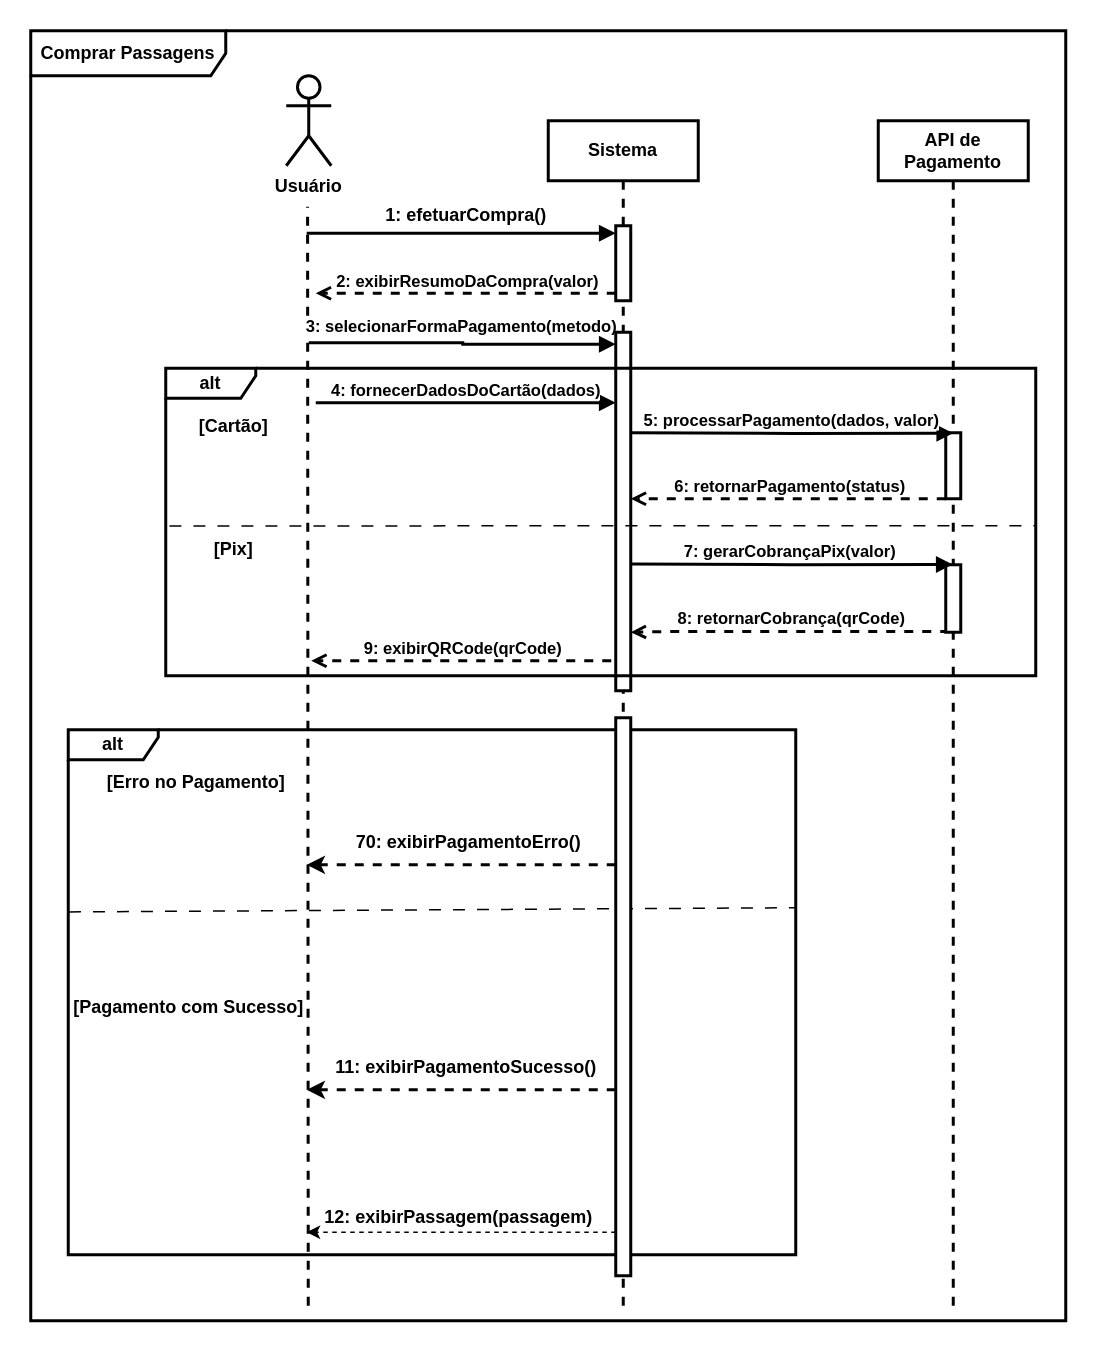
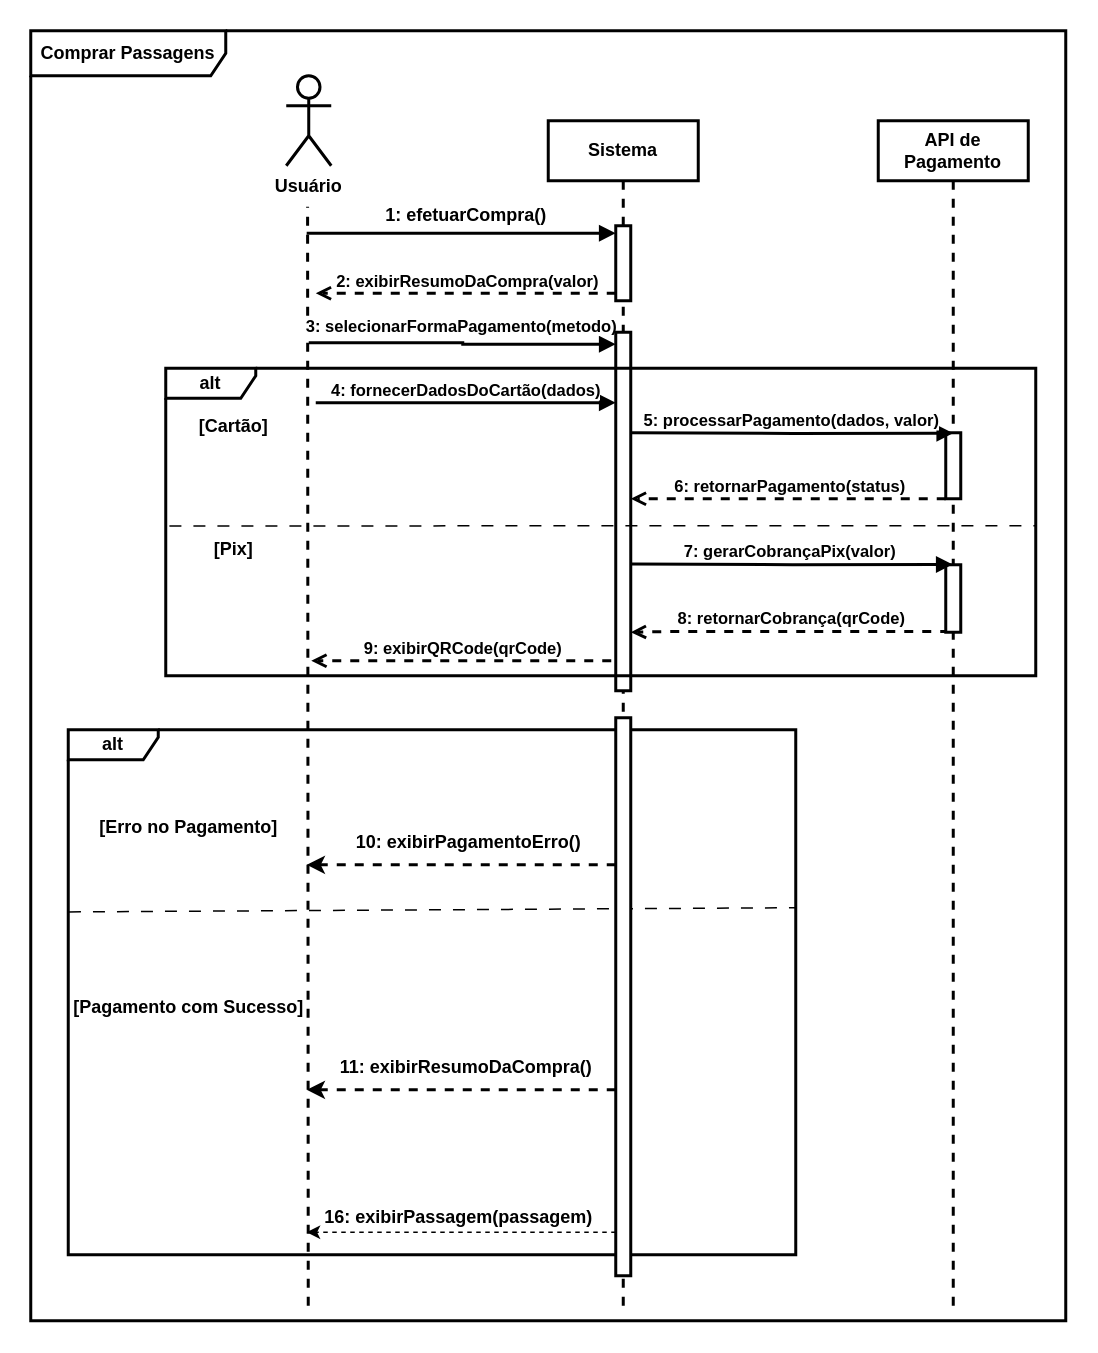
  <mxCell id="0" />
  <mxCell id="1" parent="0" />
  <mxCell id="2" value="API de Pagamento" style="shape=umlLifeline;perimeter=lifelinePerimeter;whiteSpace=wrap;html=1;container=1;dropTarget=0;collapsible=0;recursiveResize=0;outlineConnect=0;portConstraint=eastwest;newEdgeStyle={&quot;curved&quot;:0,&quot;rounded&quot;:0};fontStyle=1;strokeWidth=2;" vertex="1" parent="1"><mxGeometry x="585" y="80" width="100" height="790" as="geometry" /></mxCell>
  <mxCell id="3" value="Sistema" style="shape=umlLifeline;perimeter=lifelinePerimeter;whiteSpace=wrap;html=1;container=1;dropTarget=0;collapsible=0;recursiveResize=0;outlineConnect=0;portConstraint=eastwest;newEdgeStyle={&quot;curved&quot;:0,&quot;rounded&quot;:0};fontStyle=1;strokeWidth=2;" vertex="1" parent="1"><mxGeometry x="365" y="80" width="100" height="790" as="geometry" /></mxCell>
  <mxCell id="4" style="edgeStyle=orthogonalEdgeStyle;rounded=0;orthogonalLoop=1;jettySize=auto;html=1;curved=0;entryX=0;entryY=0;entryDx=0;entryDy=5;entryPerimeter=0;endArrow=block;endFill=1;fontStyle=1;strokeWidth=2;" edge="1" parent="1"><mxGeometry relative="1" as="geometry"><Array as="points"><mxPoint x="265" y="155" /><mxPoint x="265" y="155" /></Array><mxPoint x="203.962" y="155" as="sourcePoint" /><mxPoint x="410" y="155" as="targetPoint" /></mxGeometry></mxCell>
  <mxCell id="5" value="1: efetuarCompra()" style="text;html=1;align=center;verticalAlign=middle;resizable=0;points=[];autosize=1;strokeColor=none;fillColor=none;fontStyle=1" vertex="1" parent="1"><mxGeometry x="250" y="128" width="120" height="30" as="geometry" /></mxCell>
  <mxCell id="6" value="&lt;span&gt;Usuário&lt;/span&gt;" style="shape=umlActor;verticalLabelPosition=bottom;verticalAlign=top;html=1;outlineConnect=0;fontStyle=1;strokeWidth=2;" vertex="1" parent="1"><mxGeometry x="190.33" y="50" width="30" height="60" as="geometry" /></mxCell>
  <mxCell id="7" value="" style="endArrow=none;dashed=1;html=1;rounded=0;fontStyle=1;strokeWidth=2;" edge="1" parent="1"><mxGeometry width="50" height="50" relative="1" as="geometry"><mxPoint x="205" y="870" as="sourcePoint" /><mxPoint x="204.56" y="137.38" as="targetPoint" /></mxGeometry></mxCell>
  <mxCell id="8" value="Comprar Passagens" style="shape=umlFrame;whiteSpace=wrap;html=1;pointerEvents=0;width=130;height=30;fontStyle=1;strokeWidth=2;" vertex="1" parent="1"><mxGeometry x="20" y="20" width="690" height="860" as="geometry" /></mxCell>
  <mxCell id="9" value="" style="html=1;points=[[0,0,0,0,5],[0,1,0,0,-5],[1,0,0,0,5],[1,1,0,0,-5]];perimeter=orthogonalPerimeter;outlineConnect=0;targetShapes=umlLifeline;portConstraint=eastwest;newEdgeStyle={&quot;curved&quot;:0,&quot;rounded&quot;:0};fontStyle=1;strokeWidth=2;" vertex="1" parent="1"><mxGeometry x="410" y="150" width="10" height="50" as="geometry" /></mxCell>
  <mxCell id="10" value="[Cartão]" style="text;html=1;align=center;verticalAlign=middle;resizable=0;points=[];autosize=1;strokeColor=none;fillColor=none;fontStyle=1" vertex="1" parent="1"><mxGeometry x="120.33" y="269" width="70" height="30" as="geometry" /></mxCell>
  <mxCell id="11" value="[Pix]" style="text;html=1;align=center;verticalAlign=middle;resizable=0;points=[];autosize=1;strokeColor=none;fillColor=none;fontStyle=1" vertex="1" parent="1"><mxGeometry x="130" y="351" width="50" height="30" as="geometry" /></mxCell>
  <mxCell id="12" style="edgeStyle=orthogonalEdgeStyle;rounded=0;orthogonalLoop=1;jettySize=auto;html=1;curved=0;endArrow=block;endFill=1;fontStyle=1;strokeWidth=2;" edge="1" parent="1"><mxGeometry relative="1" as="geometry"><Array as="points"><mxPoint x="210" y="268" /></Array><mxPoint x="210" y="268" as="sourcePoint" /><mxPoint x="410" y="268" as="targetPoint" /></mxGeometry></mxCell>
  <mxCell id="13" value="4: fornecerDadosDoCartão(dados)" style="edgeLabel;html=1;align=center;verticalAlign=middle;resizable=0;points=[];fontStyle=1" connectable="0" vertex="1" parent="12"><mxGeometry x="-0.015" relative="1" as="geometry"><mxPoint y="-9" as="offset" /></mxGeometry></mxCell>
  <mxCell id="14" style="edgeStyle=orthogonalEdgeStyle;rounded=0;orthogonalLoop=1;jettySize=auto;html=1;curved=0;dashed=1;endArrow=open;endFill=0;fontStyle=1;strokeWidth=2;" edge="1" parent="1"><mxGeometry relative="1" as="geometry"><Array as="points" /><mxPoint x="630" y="332" as="sourcePoint" /><mxPoint x="420" y="332" as="targetPoint" /></mxGeometry></mxCell>
  <mxCell id="15" value="6: retornarPagamento(status)" style="edgeLabel;html=1;align=center;verticalAlign=middle;resizable=0;points=[];fontStyle=1" connectable="0" vertex="1" parent="14"><mxGeometry x="0.055" y="-1" relative="1" as="geometry"><mxPoint x="6" y="-8" as="offset" /></mxGeometry></mxCell>
  <mxCell id="16" style="edgeStyle=orthogonalEdgeStyle;rounded=0;orthogonalLoop=1;jettySize=auto;html=1;curved=0;dashed=1;endArrow=open;endFill=0;fontStyle=1;strokeWidth=2;" edge="1" parent="1"><mxGeometry relative="1" as="geometry"><Array as="points"><mxPoint x="222.33" y="439.5" /></Array><mxPoint x="407" y="440" as="sourcePoint" /><mxPoint x="207" y="440" as="targetPoint" /></mxGeometry></mxCell>
  <mxCell id="17" value="9: exibirQRCode(qrCode)" style="edgeLabel;html=1;align=center;verticalAlign=middle;resizable=0;points=[];fontStyle=1" connectable="0" vertex="1" parent="16"><mxGeometry x="0.055" y="-1" relative="1" as="geometry"><mxPoint x="6" y="-8" as="offset" /></mxGeometry></mxCell>
  <mxCell id="18" style="edgeStyle=orthogonalEdgeStyle;rounded=0;orthogonalLoop=1;jettySize=auto;html=1;curved=0;dashed=1;endArrow=open;endFill=0;fontStyle=1;strokeWidth=2;" edge="1" parent="1"><mxGeometry relative="1" as="geometry"><Array as="points"><mxPoint x="447.66" y="420" /></Array><mxPoint x="632.33" y="420.5" as="sourcePoint" /><mxPoint x="420" y="421" as="targetPoint" /></mxGeometry></mxCell>
  <mxCell id="19" value="8: retornarCobrança(qrCode)" style="edgeLabel;html=1;align=center;verticalAlign=middle;resizable=0;points=[];fontStyle=1" connectable="0" vertex="1" parent="18"><mxGeometry x="0.055" y="-1" relative="1" as="geometry"><mxPoint x="6" y="-8" as="offset" /></mxGeometry></mxCell>
  <mxCell id="20" value="alt" style="shape=umlFrame;whiteSpace=wrap;html=1;pointerEvents=0;width=60;height=20;fontStyle=1;strokeWidth=2;" vertex="1" parent="1"><mxGeometry x="45" y="486" width="485" height="350" as="geometry" /></mxCell>
  <mxCell id="21" style="edgeStyle=orthogonalEdgeStyle;rounded=0;orthogonalLoop=1;jettySize=auto;html=1;curved=0;dashed=1;fontStyle=1;strokeWidth=2;" edge="1" parent="1"><mxGeometry relative="1" as="geometry"><mxPoint x="203.962" y="576.077" as="targetPoint" /><Array as="points"><mxPoint x="265" y="576" /><mxPoint x="265" y="576" /></Array><mxPoint x="410" y="576" as="sourcePoint" /></mxGeometry></mxCell>
- <mxCell id="22" value="&amp;nbsp;70: exibirPagamentoErro()" style="text;html=1;align=center;verticalAlign=middle;resizable=0;points=[];autosize=1;strokeColor=none;fillColor=none;fontStyle=1" vertex="1" parent="1"><mxGeometry x="225.33" y="546" width="170" height="30" as="geometry" /></mxCell>
+ <mxCell id="22" value="&amp;nbsp;10: exibirPagamentoErro()" style="text;html=1;align=center;verticalAlign=middle;resizable=0;points=[];autosize=1;strokeColor=none;fillColor=none;fontStyle=1" vertex="1" parent="1"><mxGeometry x="225.33" y="546" width="170" height="30" as="geometry" /></mxCell>
  <mxCell id="23" value="" style="html=1;points=[[0,0,0,0,5],[0,1,0,0,-5],[1,0,0,0,5],[1,1,0,0,-5]];perimeter=orthogonalPerimeter;outlineConnect=0;targetShapes=umlLifeline;portConstraint=eastwest;newEdgeStyle={&quot;curved&quot;:0,&quot;rounded&quot;:0};fontStyle=1;strokeWidth=2;" vertex="1" parent="1"><mxGeometry x="630" y="288" width="10" height="44" as="geometry" /></mxCell>
- <mxCell id="24" value="11: exibirPagamentoSucesso()" style="text;html=1;align=center;verticalAlign=middle;resizable=0;points=[];autosize=1;strokeColor=none;fillColor=none;fontStyle=1" vertex="1" parent="1"><mxGeometry x="215.003" y="696" width="190" height="30" as="geometry" /></mxCell>
+ <mxCell id="24" value="11: exibirResumoDaCompra()" style="text;html=1;align=center;verticalAlign=middle;resizable=0;points=[];autosize=1;strokeColor=none;fillColor=none;fontStyle=1" vertex="1" parent="1"><mxGeometry x="215.003" y="696" width="190" height="30" as="geometry" /></mxCell>
  <mxCell id="25" style="edgeStyle=orthogonalEdgeStyle;rounded=0;orthogonalLoop=1;jettySize=auto;html=1;curved=0;dashed=1;exitX=0;exitY=1;exitDx=0;exitDy=-5;exitPerimeter=0;fontStyle=1" edge="1" parent="1"><mxGeometry relative="1" as="geometry"><mxPoint x="203.962" y="821" as="targetPoint" /><Array as="points"><mxPoint x="255" y="821" /><mxPoint x="255" y="821" /></Array><mxPoint x="410" y="821" as="sourcePoint" /></mxGeometry></mxCell>
- <mxCell id="26" value="12: exibirPassagem(passagem)" style="text;html=1;align=center;verticalAlign=middle;resizable=0;points=[];autosize=1;strokeColor=none;fillColor=none;fontStyle=1;strokeWidth=2;" vertex="1" parent="1"><mxGeometry x="210.333" y="796" width="190" height="30" as="geometry" /></mxCell>
+ <mxCell id="26" value="16: exibirPassagem(passagem)" style="text;html=1;align=center;verticalAlign=middle;resizable=0;points=[];autosize=1;strokeColor=none;fillColor=none;fontStyle=1;strokeWidth=2;" vertex="1" parent="1"><mxGeometry x="210.333" y="796" width="190" height="30" as="geometry" /></mxCell>
  <mxCell id="27" value="" style="endArrow=none;dashed=1;html=1;rounded=0;entryX=1;entryY=0.339;entryDx=0;entryDy=0;entryPerimeter=0;exitX=0.001;exitY=0.347;exitDx=0;exitDy=0;exitPerimeter=0;dashPattern=8 8;fontStyle=1" edge="1" parent="1" source="20" target="20"><mxGeometry width="50" height="50" relative="1" as="geometry"><mxPoint x="141.81" y="607.64" as="sourcePoint" /><mxPoint x="880.33" y="606" as="targetPoint" /></mxGeometry></mxCell>
  <mxCell id="28" style="edgeStyle=orthogonalEdgeStyle;rounded=0;orthogonalLoop=1;jettySize=auto;html=1;curved=0;dashed=1;fontStyle=1;strokeWidth=2;" edge="1" parent="1"><mxGeometry relative="1" as="geometry"><Array as="points"><mxPoint x="305" y="726" /><mxPoint x="305" y="726" /></Array><mxPoint x="203.962" y="726.077" as="targetPoint" /><mxPoint x="410" y="726" as="sourcePoint" /></mxGeometry></mxCell>
  <mxCell id="29" value="[Pagamento com Sucesso]" style="text;html=1;align=center;verticalAlign=middle;resizable=0;points=[];autosize=1;strokeColor=none;fillColor=none;fontStyle=1" vertex="1" parent="1"><mxGeometry x="40" y="656" width="170" height="30" as="geometry" /></mxCell>
- <mxCell id="30" value="[Erro no Pagamento]" style="text;html=1;align=center;verticalAlign=middle;resizable=0;points=[];autosize=1;strokeColor=none;fillColor=none;fontStyle=1" vertex="1" parent="1"><mxGeometry x="65" y="506" width="130" height="30" as="geometry" /></mxCell>
+ <mxCell id="30" value="[Erro no Pagamento]" style="text;html=1;align=center;verticalAlign=middle;resizable=0;points=[];autosize=1;strokeColor=none;fillColor=none;fontStyle=1" vertex="1" parent="1"><mxGeometry x="60" y="536" width="130" height="30" as="geometry" /></mxCell>
  <mxCell id="31" value="" style="html=1;points=[[0,0,0,0,5],[0,1,0,0,-5],[1,0,0,0,5],[1,1,0,0,-5]];perimeter=orthogonalPerimeter;outlineConnect=0;targetShapes=umlLifeline;portConstraint=eastwest;newEdgeStyle={&quot;curved&quot;:0,&quot;rounded&quot;:0};fontStyle=1;strokeWidth=2;" vertex="1" parent="1"><mxGeometry x="630" y="376" width="10" height="45" as="geometry" /></mxCell>
  <mxCell id="32" style="edgeStyle=orthogonalEdgeStyle;rounded=0;orthogonalLoop=1;jettySize=auto;html=1;curved=0;endArrow=block;endFill=1;entryX=0.55;entryY=0.286;entryDx=0;entryDy=0;entryPerimeter=0;fontStyle=1;strokeWidth=2;" edge="1" parent="1"><mxGeometry relative="1" as="geometry"><Array as="points" /><mxPoint x="420" y="375.5" as="sourcePoint" /><mxPoint x="634.67" y="375.8" as="targetPoint" /></mxGeometry></mxCell>
  <mxCell id="33" value="7: gerarCobrançaPix(valor)" style="edgeLabel;html=1;align=center;verticalAlign=middle;resizable=0;points=[];fontStyle=1" connectable="0" vertex="1" parent="32"><mxGeometry x="-0.015" relative="1" as="geometry"><mxPoint y="-9" as="offset" /></mxGeometry></mxCell>
  <mxCell id="34" style="edgeStyle=orthogonalEdgeStyle;rounded=0;orthogonalLoop=1;jettySize=auto;html=1;curved=0;endArrow=block;endFill=1;entryX=0.55;entryY=0.286;entryDx=0;entryDy=0;entryPerimeter=0;fontStyle=1;strokeWidth=2;" edge="1" parent="1"><mxGeometry relative="1" as="geometry"><Array as="points" /><mxPoint x="420.33" y="288" as="sourcePoint" /><mxPoint x="635" y="288.3" as="targetPoint" /></mxGeometry></mxCell>
  <mxCell id="35" value="5: processarPagamento(dados, valor)" style="edgeLabel;html=1;align=center;verticalAlign=middle;resizable=0;points=[];fontStyle=1" connectable="0" vertex="1" parent="34"><mxGeometry x="-0.015" relative="1" as="geometry"><mxPoint y="-9" as="offset" /></mxGeometry></mxCell>
  <mxCell id="36" style="edgeStyle=orthogonalEdgeStyle;rounded=0;orthogonalLoop=1;jettySize=auto;html=1;curved=0;dashed=1;endArrow=open;endFill=0;exitX=0;exitY=1;exitDx=0;exitDy=-5;exitPerimeter=0;fontStyle=1;strokeWidth=2;" edge="1" parent="1" source="9"><mxGeometry relative="1" as="geometry"><Array as="points"><mxPoint x="210" y="195" /><mxPoint x="210" y="195" /></Array><mxPoint x="412" y="208" as="sourcePoint" /><mxPoint x="210" y="195" as="targetPoint" /></mxGeometry></mxCell>
  <mxCell id="37" value="2: exibirResumoDaCompra(valor)" style="edgeLabel;html=1;align=center;verticalAlign=middle;resizable=0;points=[];fontStyle=1" connectable="0" vertex="1" parent="36"><mxGeometry x="0.055" y="-1" relative="1" as="geometry"><mxPoint x="6" y="-8" as="offset" /></mxGeometry></mxCell>
  <mxCell id="38" style="edgeStyle=orthogonalEdgeStyle;rounded=0;orthogonalLoop=1;jettySize=auto;html=1;curved=0;endArrow=block;endFill=1;fontStyle=1;strokeWidth=2;" edge="1" parent="1" target="40"><mxGeometry relative="1" as="geometry"><Array as="points"><mxPoint x="308" y="229" /></Array><mxPoint x="205.33" y="228" as="sourcePoint" /><mxPoint x="410" y="223" as="targetPoint" /></mxGeometry></mxCell>
  <mxCell id="39" value="3: selecionarFormaPagamento(metodo)" style="edgeLabel;html=1;align=center;verticalAlign=middle;resizable=0;points=[];fontStyle=1" connectable="0" vertex="1" parent="38"><mxGeometry x="-0.015" relative="1" as="geometry"><mxPoint y="-12" as="offset" /></mxGeometry></mxCell>
  <mxCell id="40" value="" style="html=1;points=[[0,0,0,0,5],[0,1,0,0,-5],[1,0,0,0,5],[1,1,0,0,-5]];perimeter=orthogonalPerimeter;outlineConnect=0;targetShapes=umlLifeline;portConstraint=eastwest;newEdgeStyle={&quot;curved&quot;:0,&quot;rounded&quot;:0};fontStyle=1;strokeWidth=2;" vertex="1" parent="1"><mxGeometry x="410" y="221" width="10" height="239" as="geometry" /></mxCell>
  <mxCell id="41" value="alt" style="shape=umlFrame;whiteSpace=wrap;html=1;pointerEvents=0;width=60;height=20;fontStyle=1;strokeWidth=2;" vertex="1" parent="1"><mxGeometry x="110" y="245" width="580" height="205" as="geometry" /></mxCell>
  <mxCell id="42" value="" style="endArrow=none;dashed=1;html=1;rounded=0;exitX=0.004;exitY=0.367;exitDx=0;exitDy=0;exitPerimeter=0;dashPattern=8 8;fontStyle=1" edge="1" parent="1"><mxGeometry width="50" height="50" relative="1" as="geometry"><mxPoint x="112.44" y="350.12" as="sourcePoint" /><mxPoint x="690" y="350" as="targetPoint" /></mxGeometry></mxCell>
  <mxCell id="43" value="" style="html=1;points=[[0,0,0,0,5],[0,1,0,0,-5],[1,0,0,0,5],[1,1,0,0,-5]];perimeter=orthogonalPerimeter;outlineConnect=0;targetShapes=umlLifeline;portConstraint=eastwest;newEdgeStyle={&quot;curved&quot;:0,&quot;rounded&quot;:0};fontStyle=1;strokeWidth=2;" vertex="1" parent="1"><mxGeometry x="410" y="478" width="10" height="372" as="geometry" /></mxCell>
